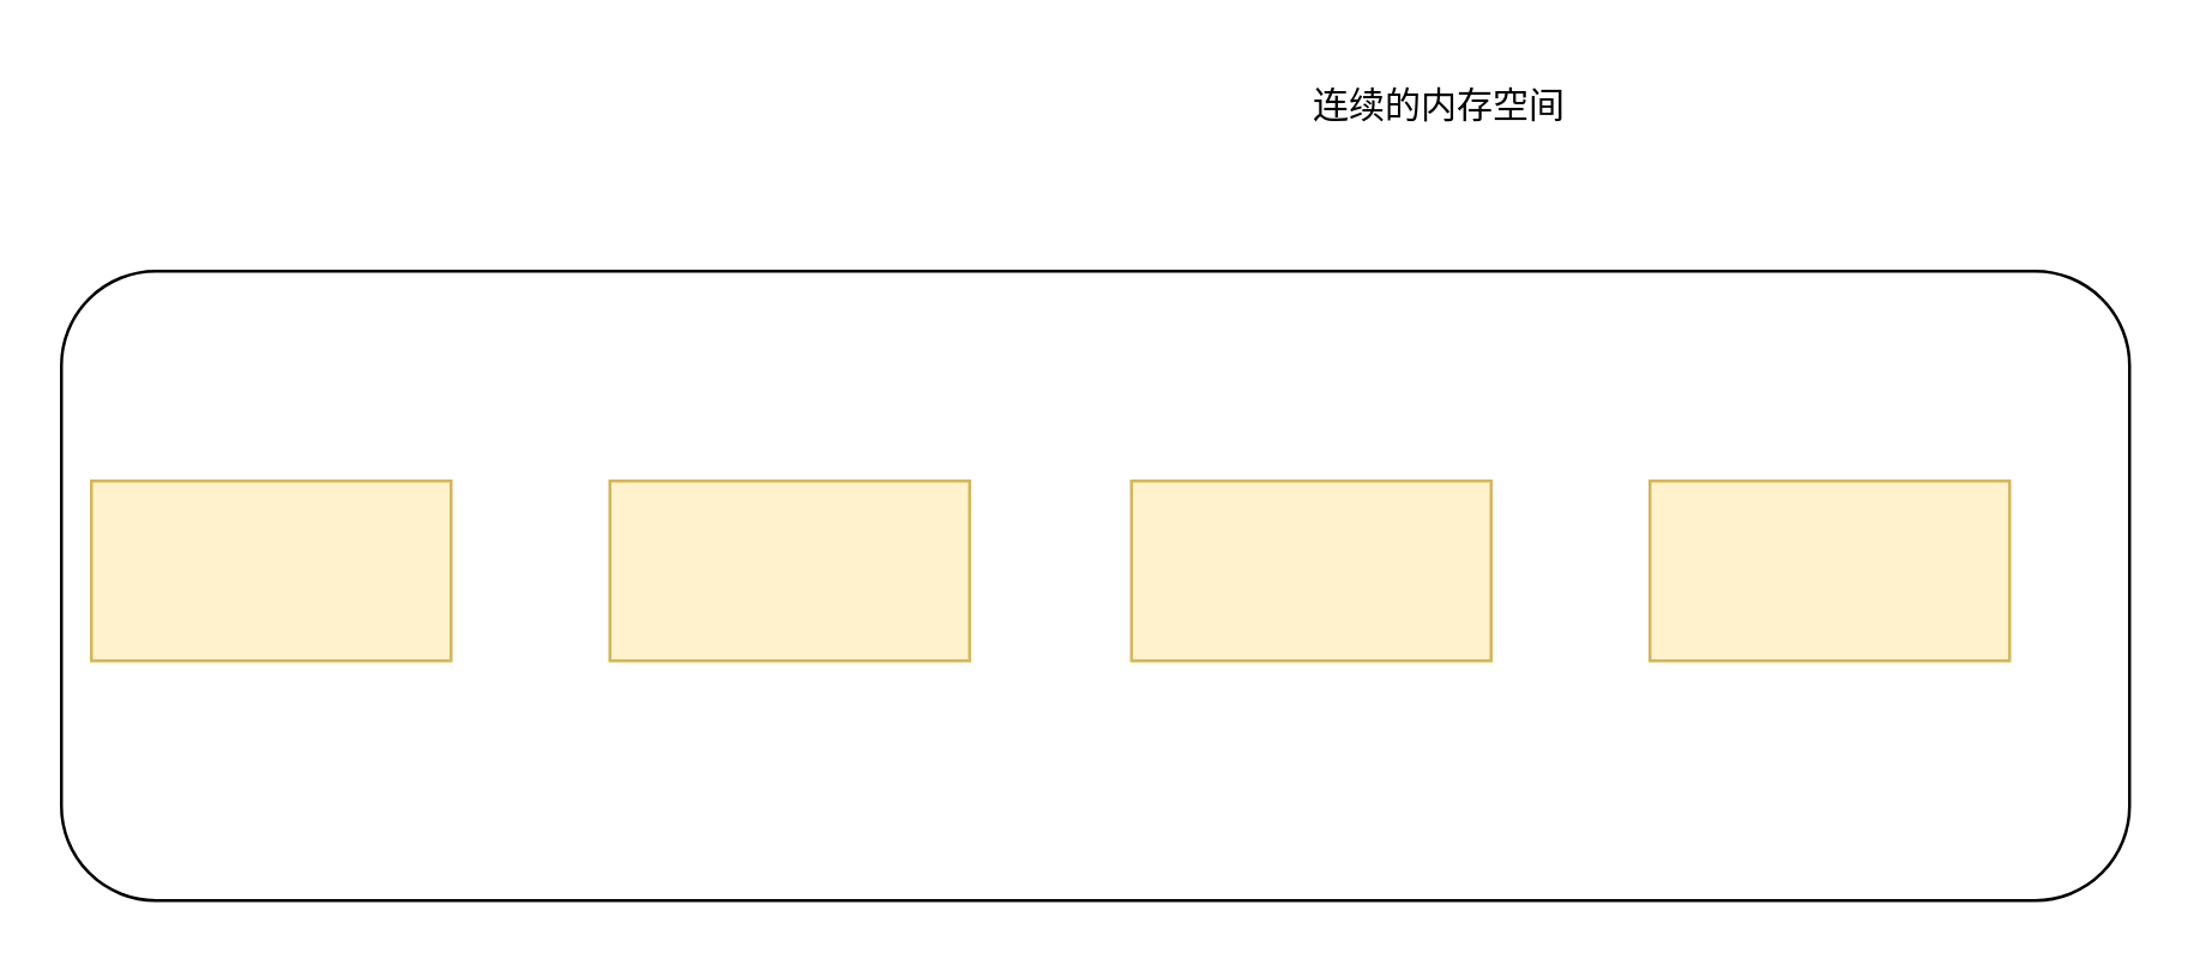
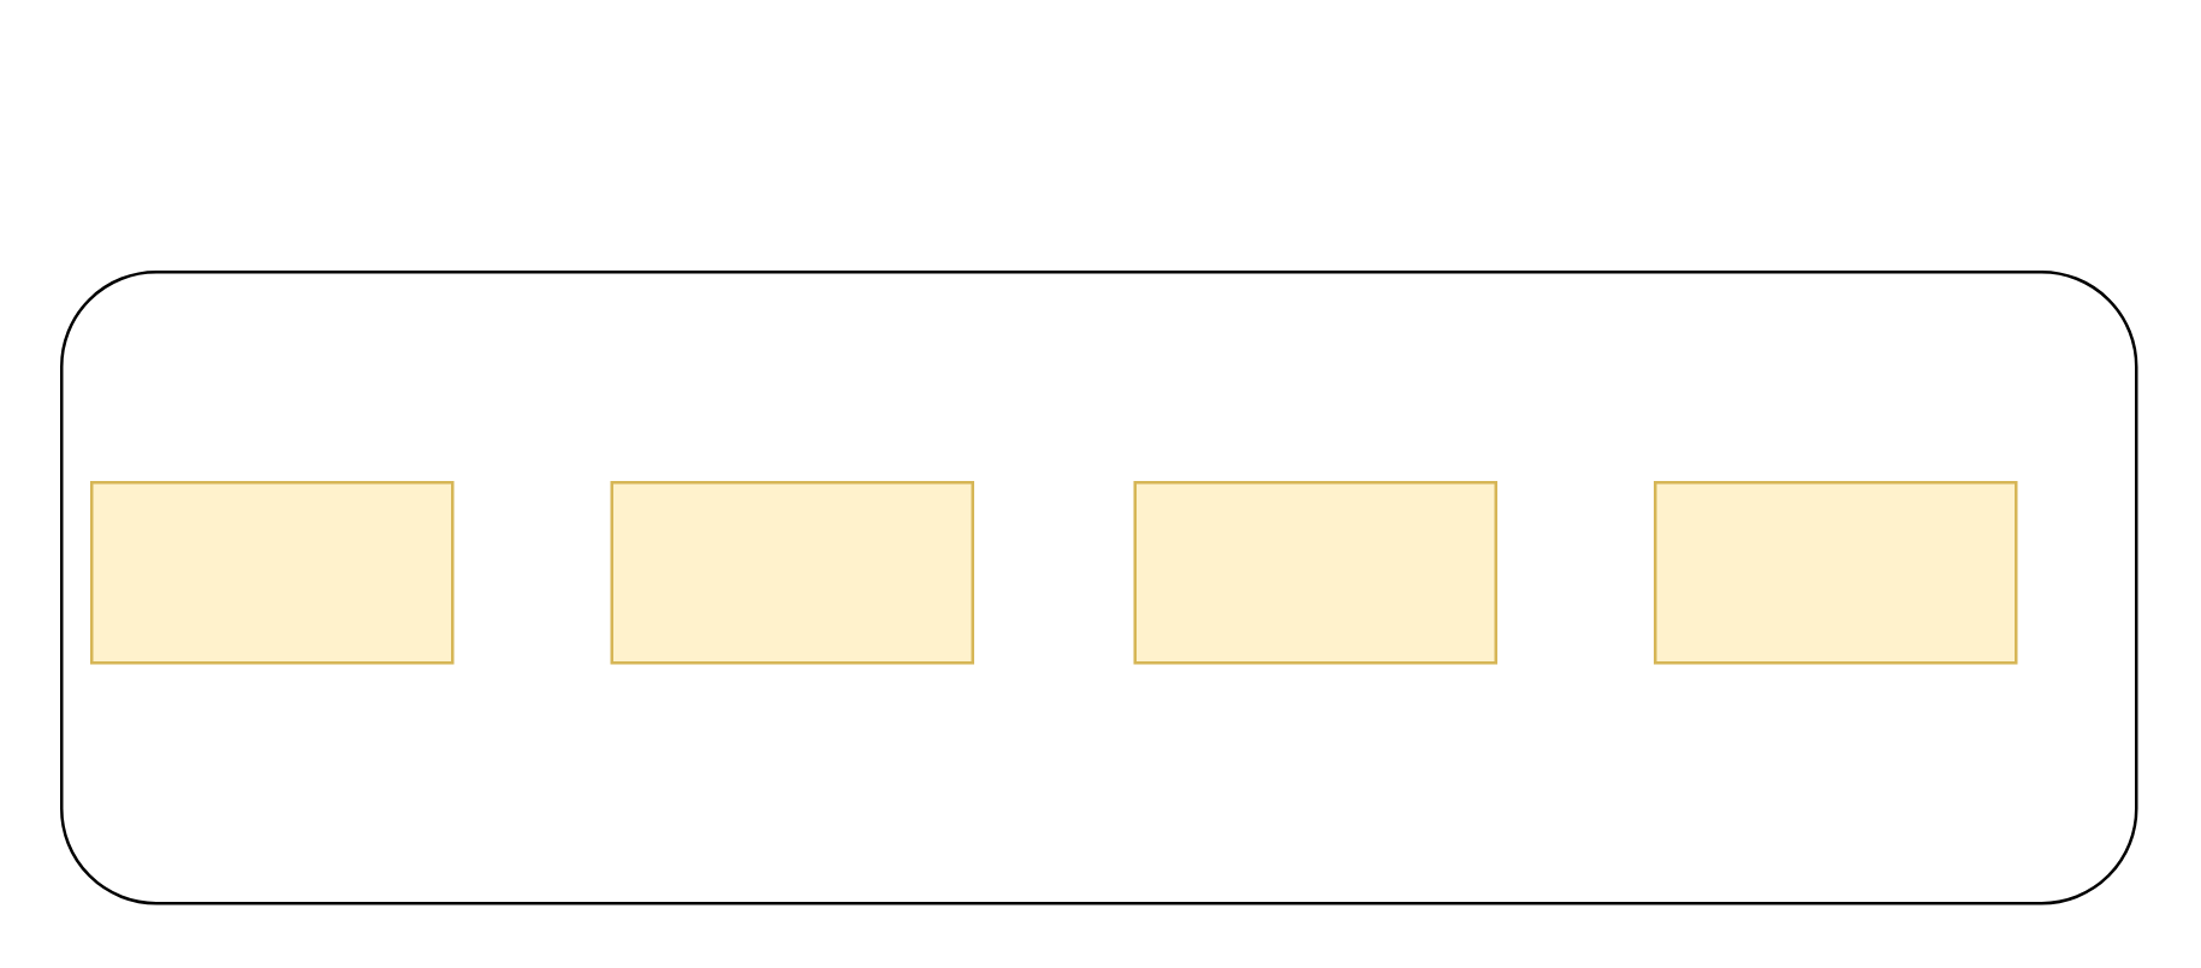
  <mxCell id="0" />
  <mxCell id="1" parent="0" />
  <mxCell id="2" value="" style="rounded=1;whiteSpace=wrap;html=1;" vertex="1" parent="1"><mxGeometry x="20" y="90" width="690" height="210" as="geometry" /></mxCell>
  <mxCell id="3" value="" style="rounded=0;whiteSpace=wrap;html=1;fillColor=#fff2cc;strokeColor=#d6b656;" vertex="1" parent="1"><mxGeometry x="30" y="160" width="120" height="60" as="geometry" /></mxCell>
  <mxCell id="4" value="" style="rounded=0;whiteSpace=wrap;html=1;fillColor=#fff2cc;strokeColor=#d6b656;" vertex="1" parent="1"><mxGeometry x="203" y="160" width="120" height="60" as="geometry" /></mxCell>
  <mxCell id="5" value="" style="rounded=0;whiteSpace=wrap;html=1;fillColor=#fff2cc;strokeColor=#d6b656;" vertex="1" parent="1"><mxGeometry x="377" y="160" width="120" height="60" as="geometry" /></mxCell>
  <mxCell id="6" value="" style="rounded=0;whiteSpace=wrap;html=1;fillColor=#fff2cc;strokeColor=#d6b656;" vertex="1" parent="1"><mxGeometry x="550" y="160" width="120" height="60" as="geometry" /></mxCell>
- <mxCell id="7" value="连续的内存空间" style="text;html=1;strokeColor=none;fillColor=none;align=center;verticalAlign=middle;whiteSpace=wrap;rounded=0;" vertex="1" parent="1"><mxGeometry x="365" y="20" width="230" height="30" as="geometry" /></mxCell>
